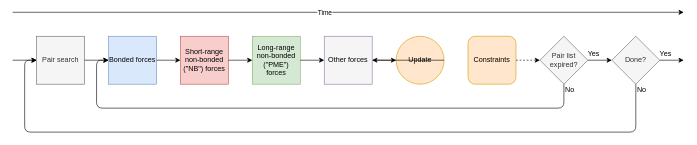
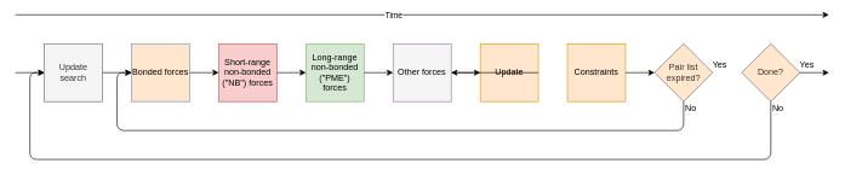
  <mxCell id="0" />
  <mxCell id="1" parent="0" />
  <mxCell id="2" value="" style="endArrow=classic;html=1;" parent="1" edge="1"><mxGeometry width="50" height="50" relative="1" as="geometry"><mxPoint x="20" y="20" as="sourcePoint" /><mxPoint x="1140" y="20" as="targetPoint" /></mxGeometry></mxCell>
  <mxCell id="3" value="Time" style="edgeLabel;html=1;align=center;verticalAlign=middle;resizable=0;points=[];" parent="2" vertex="1" connectable="0"><mxGeometry x="0.142" y="3" relative="1" as="geometry"><mxPoint x="-120" y="3" as="offset" /></mxGeometry></mxCell>
- <mxCell id="4" value="Update" style="ellipse;whiteSpace=wrap;html=1;aspect=fixed;fillColor=#ffe6cc;strokeColor=#d79b00;" parent="1" vertex="1"><mxGeometry x="660" y="60" width="80" height="80" as="geometry" /></mxCell>
- <mxCell id="5" value="Constraints" style="whiteSpace=wrap;html=1;aspect=fixed;fillColor=#ffe6cc;strokeColor=#d79b00;rounded=1;" parent="1" vertex="1"><mxGeometry x="780" y="60" width="80" height="80" as="geometry" /></mxCell>
+ <mxCell id="4" value="Update" style="whiteSpace=wrap;html=1;aspect=fixed;fillColor=#ffe6cc;strokeColor=#d79b00;" parent="1" vertex="1"><mxGeometry x="660" y="60" width="80" height="80" as="geometry" /></mxCell>
+ <mxCell id="5" value="Constraints" style="whiteSpace=wrap;html=1;aspect=fixed;fillColor=#ffe6cc;strokeColor=#d79b00;" parent="1" vertex="1"><mxGeometry x="780" y="60" width="80" height="80" as="geometry" /></mxCell>
  <mxCell id="6" value="" style="endArrow=classic;html=1;exitX=1;exitY=0.5;exitDx=0;exitDy=0;entryX=0;entryY=0.5;entryDx=0;entryDy=0;" parent="1" target="4" edge="1"><mxGeometry width="50" height="50" relative="1" as="geometry"><mxPoint x="620" y="100" as="sourcePoint" /><mxPoint x="270" y="110" as="targetPoint" /></mxGeometry></mxCell>
  <mxCell id="7" value="" style="endArrow=classic;html=1;exitX=1;exitY=0.5;exitDx=0;exitDy=0;" parent="1" source="4" target="18" edge="1"><mxGeometry width="50" height="50" relative="1" as="geometry"><mxPoint x="630" y="110" as="sourcePoint" /><mxPoint x="670" y="110" as="targetPoint" /></mxGeometry></mxCell>
- <mxCell id="8" value="" style="endArrow=classic;html=1;exitX=1;exitY=0.5;exitDx=0;exitDy=0;entryX=0;entryY=0.5;entryDx=0;entryDy=0;dashed=1;" parent="1" source="5" target="9" edge="1"><mxGeometry width="50" height="50" relative="1" as="geometry"><mxPoint x="750" y="111.5" as="sourcePoint" /><mxPoint x="790" y="111.5" as="targetPoint" /></mxGeometry></mxCell>
- <mxCell id="9" value="Pair list expired?" style="rhombus;whiteSpace=wrap;html=1;fillColor=#f5f5f5;strokeColor=#666666;fontColor=#333333;" parent="1" vertex="1"><mxGeometry x="900" y="60" width="80" height="80" as="geometry" /></mxCell>
- <mxCell id="10" value="" style="endArrow=classic;html=1;exitX=1;exitY=0.5;exitDx=0;exitDy=0;entryX=0;entryY=0.5;entryDx=0;entryDy=0;" parent="1" source="9" target="22" edge="1"><mxGeometry width="50" height="50" relative="1" as="geometry"><mxPoint x="760" y="121.5" as="sourcePoint" /><mxPoint x="1020" y="101.5" as="targetPoint" /></mxGeometry></mxCell>
+ <mxCell id="8" value="" style="endArrow=classic;html=1;exitX=1;exitY=0.5;exitDx=0;exitDy=0;entryX=0;entryY=0.5;entryDx=0;entryDy=0;" parent="1" source="5" target="9" edge="1"><mxGeometry width="50" height="50" relative="1" as="geometry"><mxPoint x="750" y="111.5" as="sourcePoint" /><mxPoint x="790" y="111.5" as="targetPoint" /></mxGeometry></mxCell>
+ <mxCell id="9" value="Pair list expired?" style="rhombus;whiteSpace=wrap;html=1;fillColor=#ffe6cc;strokeColor=#666666;fontColor=#333333;" parent="1" vertex="1"><mxGeometry x="900" y="60" width="80" height="80" as="geometry" /></mxCell>
  <mxCell id="11" value="Yes" style="text;html=1;strokeColor=none;fillColor=none;align=center;verticalAlign=middle;whiteSpace=wrap;rounded=0;" parent="1" vertex="1"><mxGeometry x="970" y="80" width="40" height="20" as="geometry" /></mxCell>
  <mxCell id="12" value="No" style="text;html=1;strokeColor=none;fillColor=none;align=center;verticalAlign=middle;whiteSpace=wrap;rounded=0;" parent="1" vertex="1"><mxGeometry x="930" y="140" width="40" height="20" as="geometry" /></mxCell>
  <mxCell id="13" value="" style="endArrow=classic;html=1;exitX=1;exitY=0.5;exitDx=0;exitDy=0;entryX=0;entryY=0.5;entryDx=0;entryDy=0;" parent="1" edge="1"><mxGeometry width="50" height="50" relative="1" as="geometry"><mxPoint x="20" y="100" as="sourcePoint" /><mxPoint x="60" y="100" as="targetPoint" /></mxGeometry></mxCell>
- <mxCell id="14" value="Pair search" style="whiteSpace=wrap;html=1;aspect=fixed;fillColor=#f5f5f5;strokeColor=#666666;fontColor=#333333;" parent="1" vertex="1"><mxGeometry x="60" y="60" width="80" height="80" as="geometry" /></mxCell>
- <mxCell id="15" value="Bonded forces" style="whiteSpace=wrap;html=1;aspect=fixed;fillColor=#dae8fc;strokeColor=#6c8ebf;" parent="1" vertex="1"><mxGeometry x="180" y="60" width="80" height="80" as="geometry" /></mxCell>
+ <mxCell id="14" value="Update search" style="whiteSpace=wrap;html=1;aspect=fixed;fillColor=#f5f5f5;strokeColor=#666666;fontColor=#333333;" parent="1" vertex="1"><mxGeometry x="60" y="60" width="80" height="80" as="geometry" /></mxCell>
+ <mxCell id="15" value="Bonded forces" style="whiteSpace=wrap;html=1;aspect=fixed;fillColor=#ffe6cc;strokeColor=#6c8ebf;" parent="1" vertex="1"><mxGeometry x="180" y="60" width="80" height="80" as="geometry" /></mxCell>
  <mxCell id="16" value="Short-range&lt;br&gt;non-bonded (&quot;NB&quot;) forces" style="whiteSpace=wrap;html=1;aspect=fixed;fillColor=#f8cecc;strokeColor=#b85450;" parent="1" vertex="1"><mxGeometry x="300" y="60" width="80" height="80" as="geometry" /></mxCell>
  <mxCell id="17" value="Long-range non-bonded (&quot;PME&quot;) forces" style="whiteSpace=wrap;html=1;aspect=fixed;fillColor=#d5e8d4;strokeColor=#82b366;" parent="1" vertex="1"><mxGeometry x="420" y="60" width="80" height="80" as="geometry" /></mxCell>
  <mxCell id="18" value="Other forces" style="whiteSpace=wrap;html=1;aspect=fixed;fillColor=#f5f5f5;strokeColor=#9673a6;" parent="1" vertex="1"><mxGeometry x="540" y="60" width="80" height="80" as="geometry" /></mxCell>
  <mxCell id="19" value="" style="endArrow=classic;html=1;exitX=1;exitY=0.5;exitDx=0;exitDy=0;" parent="1" source="15" edge="1"><mxGeometry width="50" height="50" relative="1" as="geometry"><mxPoint x="630" y="110" as="sourcePoint" /><mxPoint x="300" y="100" as="targetPoint" /></mxGeometry></mxCell>
  <mxCell id="20" value="" style="endArrow=classic;html=1;exitX=1;exitY=0.5;exitDx=0;exitDy=0;entryX=0;entryY=0.5;entryDx=0;entryDy=0;" parent="1" source="16" target="17" edge="1"><mxGeometry width="50" height="50" relative="1" as="geometry"><mxPoint x="270" y="110" as="sourcePoint" /><mxPoint x="310" y="110" as="targetPoint" /></mxGeometry></mxCell>
  <mxCell id="21" value="" style="endArrow=classic;html=1;exitX=1;exitY=0.5;exitDx=0;exitDy=0;entryX=0;entryY=0.5;entryDx=0;entryDy=0;" parent="1" source="17" target="18" edge="1"><mxGeometry width="50" height="50" relative="1" as="geometry"><mxPoint x="390" y="110" as="sourcePoint" /><mxPoint x="430" y="110" as="targetPoint" /></mxGeometry></mxCell>
- <mxCell id="22" value="Done?" style="rhombus;whiteSpace=wrap;html=1;fillColor=#f5f5f5;strokeColor=#666666;fontColor=#333333;" parent="1" vertex="1"><mxGeometry x="1020" y="60" width="80" height="80" as="geometry" /></mxCell>
+ <mxCell id="22" value="Done?" style="rhombus;whiteSpace=wrap;html=1;fillColor=#ffe6cc;strokeColor=#666666;fontColor=#333333;" parent="1" vertex="1"><mxGeometry x="1020" y="60" width="80" height="80" as="geometry" /></mxCell>
  <mxCell id="23" value="" style="endArrow=classic;html=1;exitX=1;exitY=0.5;exitDx=0;exitDy=0;" parent="1" source="22" edge="1"><mxGeometry width="50" height="50" relative="1" as="geometry"><mxPoint x="870" y="111.5" as="sourcePoint" /><mxPoint x="1140" y="100" as="targetPoint" /></mxGeometry></mxCell>
  <mxCell id="24" value="Yes" style="text;html=1;strokeColor=none;fillColor=none;align=center;verticalAlign=middle;whiteSpace=wrap;rounded=0;" parent="1" vertex="1"><mxGeometry x="1090" y="80" width="40" height="20" as="geometry" /></mxCell>
  <mxCell id="25" value="" style="endArrow=classic;html=1;exitX=0.5;exitY=1;exitDx=0;exitDy=0;" parent="1" source="22" edge="1"><mxGeometry width="50" height="50" relative="1" as="geometry"><mxPoint x="540" y="360" as="sourcePoint" /><mxPoint x="60" y="100" as="targetPoint" /><Array as="points"><mxPoint x="1060" y="220" /><mxPoint x="40" y="220" /><mxPoint x="40" y="100" /></Array></mxGeometry></mxCell>
  <mxCell id="26" value="" style="endArrow=classic;html=1;exitX=0.5;exitY=1;exitDx=0;exitDy=0;" parent="1" source="9" edge="1"><mxGeometry width="50" height="50" relative="1" as="geometry"><mxPoint x="540" y="330" as="sourcePoint" /><mxPoint x="180" y="100" as="targetPoint" /><Array as="points"><mxPoint x="940" y="180" /><mxPoint x="160" y="180" /><mxPoint x="160" y="100" /></Array></mxGeometry></mxCell>
  <mxCell id="27" value="No" style="text;html=1;strokeColor=none;fillColor=none;align=center;verticalAlign=middle;whiteSpace=wrap;rounded=0;" parent="1" vertex="1"><mxGeometry x="1050" y="140" width="40" height="20" as="geometry" /></mxCell>
  <mxCell id="28" value="" style="endArrow=classic;html=1;exitX=1;exitY=0.5;exitDx=0;exitDy=0;" parent="1" source="14" edge="1"><mxGeometry width="50" height="50" relative="1" as="geometry"><mxPoint x="270" y="110" as="sourcePoint" /><mxPoint x="180" y="100" as="targetPoint" /></mxGeometry></mxCell>
